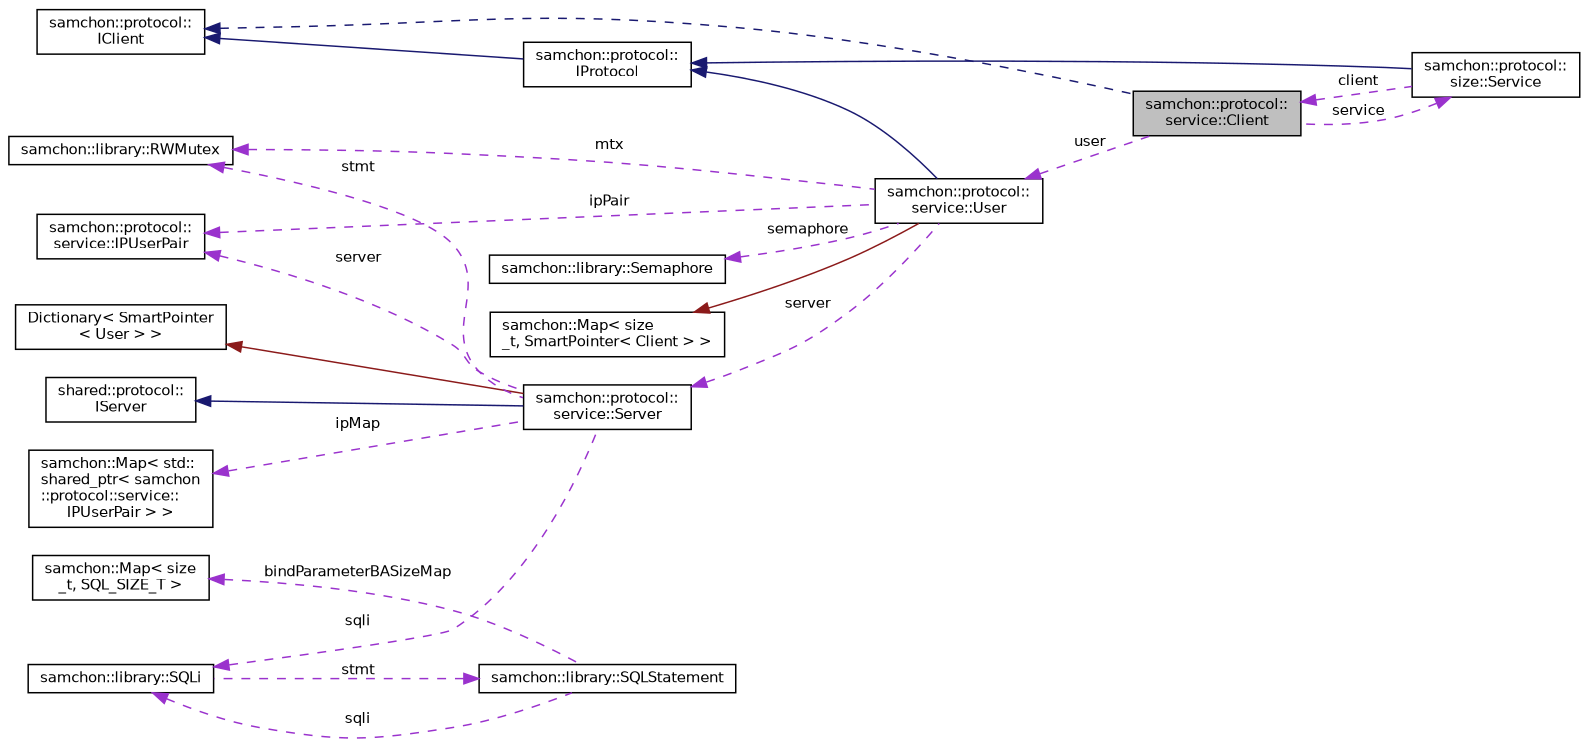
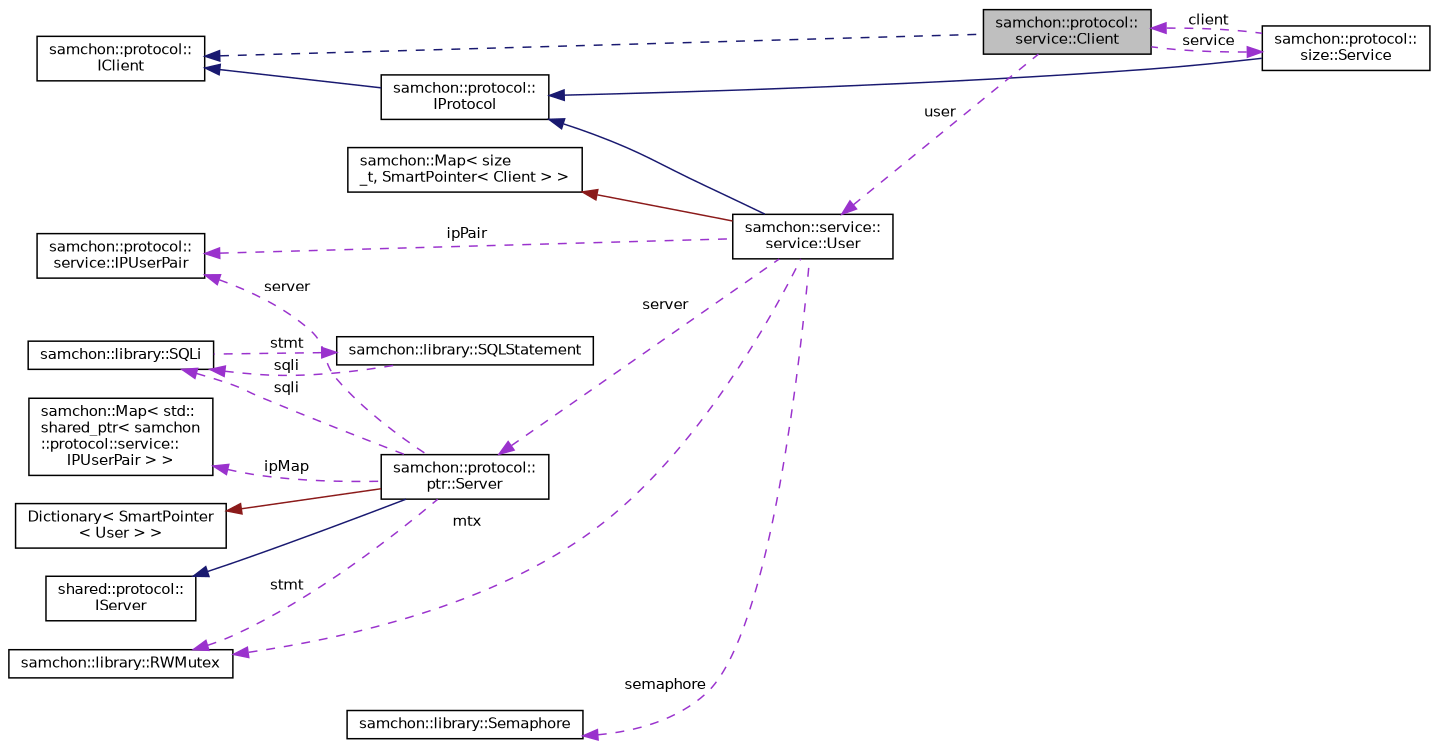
  digraph {
    rankdir=LR
    node [color=black fillcolor=white fontname=Helvetica fontsize=10 shape=record style=filled]
    edge [color=darkorchid3 dir=back fontname=Helvetica fontsize=10 labelfontname=Helvetica labelfontsize=10 style=dashed]
    n1 [fillcolor=grey75 fontcolor=black height=0.2 label="samchon::protocol::\lservice::Client" width=0.4]
    n2 [height=0.2 label="samchon::protocol::\lsize::Service" width=0.4]
    n3 [height=0.2 label="samchon::protocol::\lIClient" width=0.4]
    n4 [height=0.2 label="samchon::protocol::\lIProtocol" width=0.4]
-   n5 [height=0.2 label="samchon::protocol::\lservice::User" width=0.4]
+   n5 [height=0.2 label="samchon::service::\lservice::User" width=0.4]
    n6 [height=0.2 label="samchon::Map\< size\l_t, SmartPointer\< Client \> \>" width=0.4]
-   n7 [height=0.2 label="samchon::protocol::\lservice::Server" width=0.4]
+   n7 [height=0.2 label="samchon::protocol::\lptr::Server" width=0.4]
    n8 [height=0.2 label="samchon::protocol::\lservice::IPUserPair" width=0.4]
    n9 [height=0.2 label="Dictionary\< SmartPointer\l\< User \> \>" width=0.4]
    n10 [height=0.2 label="shared::protocol::\lIServer" width=0.4]
    n11 [height=0.2 label="samchon::library::RWMutex" width=0.4]
    n12 [height=0.2 label="samchon::Map\< std::\lshared_ptr\< samchon\l::protocol::service::\lIPUserPair \> \>" width=0.4]
    n13 [height=0.2 label="samchon::library::SQLi" width=0.4]
    n14 [height=0.2 label="samchon::library::SQLStatement" width=0.4]
-   n15 [height=0.2 label="samchon::Map\< size\l_t, SQL_SIZE_T \>" width=0.4]
    n16 [height=0.2 label="samchon::library::Semaphore" width=0.4]
    n1 -> n2 [label=" client"]
    n2 -> n1 [label=" service"]
    n3 -> n1 [color=midnightblue]
    n3 -> n4 [color=midnightblue style=solid]
    n4 -> n2 [color=midnightblue style=solid]
    n4 -> n5 [color=midnightblue style=solid]
    n5 -> n1 [label=" user"]
    n6 -> n5 [color=firebrick4 style=solid]
    n7 -> n5 [label=" server"]
    n8 -> n5 [label=" ipPair"]
    n8 -> n7 [label=" server"]
    n9 -> n7 [color=firebrick4 style=solid]
    n10 -> n7 [color=midnightblue style=solid]
    n11 -> n5 [label=" mtx"]
    n11 -> n7 [label=" stmt"]
    n12 -> n7 [label=" ipMap"]
    n13 -> n7 [label=" sqli"]
    n13 -> n14 [label=" sqli"]
    n14 -> n13 [label=" stmt"]
-   n15 -> n14 [label=" bindParameterBASizeMap"]
    n16 -> n5 [label=" semaphore"]
  }
